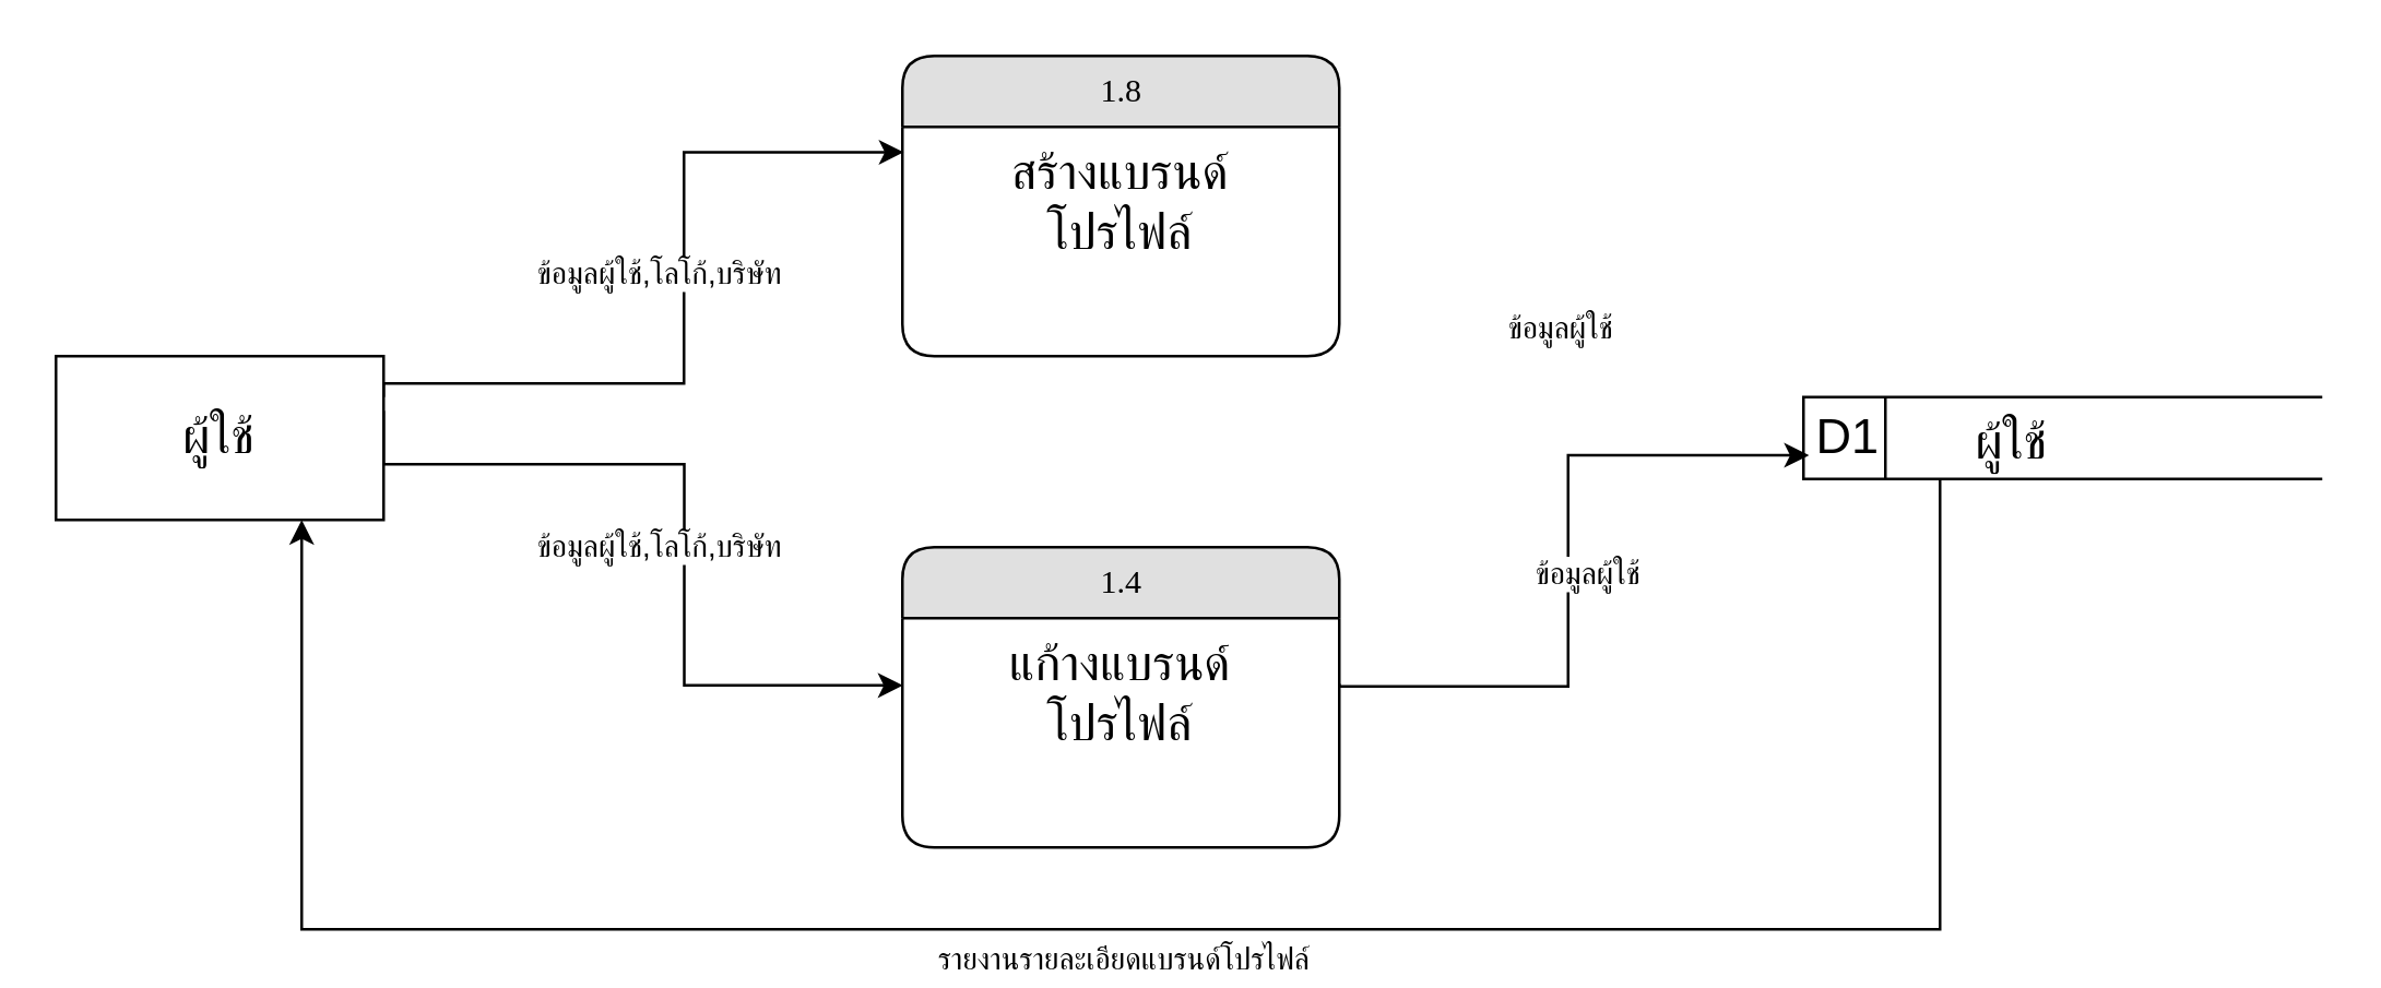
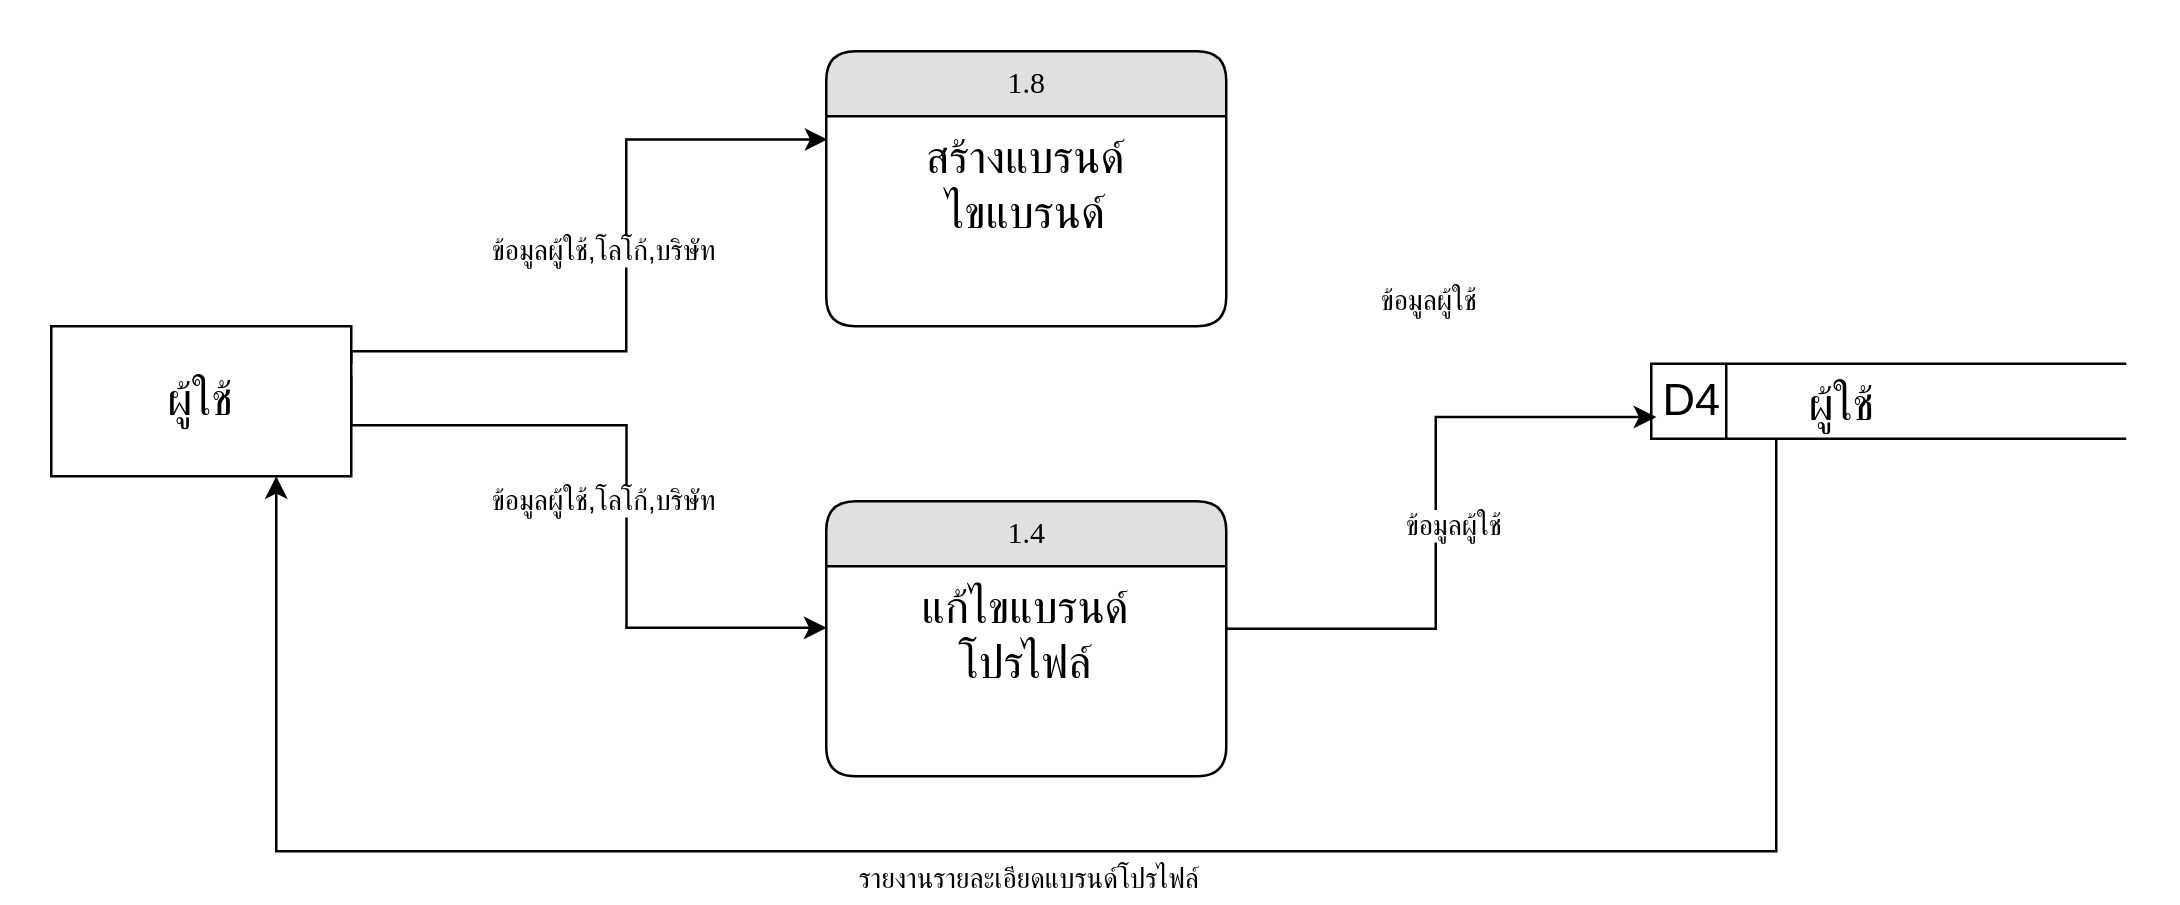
  <mxCell id="0" />
  <mxCell id="1" parent="0" />
  <mxCell id="2" value="1.8" style="swimlane;html=1;fontStyle=0;childLayout=stackLayout;horizontal=1;startSize=26;fillColor=#e0e0e0;horizontalStack=0;resizeParent=1;resizeLast=0;collapsible=1;marginBottom=0;swimlaneFillColor=#ffffff;align=center;rounded=1;shadow=0;comic=0;labelBackgroundColor=none;strokeWidth=1;fontFamily=Verdana;fontSize=12" parent="1" vertex="1"><mxGeometry x="330" y="20" width="160" height="110" as="geometry" /></mxCell>
- <mxCell id="3" value="&lt;span style=&quot;font-size: 18px;&quot;&gt;สร้างแบรนด์&lt;br&gt;โปรไฟล์&lt;/span&gt;" style="text;html=1;strokeColor=none;fillColor=none;spacingLeft=4;spacingRight=4;whiteSpace=wrap;overflow=hidden;rotatable=0;points=[[0,0.5],[1,0.5]];portConstraint=eastwest;align=center;" parent="2" vertex="1"><mxGeometry y="26" width="160" height="54" as="geometry" /></mxCell>
+ <mxCell id="3" value="&lt;span style=&quot;font-size: 18px;&quot;&gt;สร้างแบรนด์&lt;br&gt;ไขแบรนด์&lt;/span&gt;" style="text;html=1;strokeColor=none;fillColor=none;spacingLeft=4;spacingRight=4;whiteSpace=wrap;overflow=hidden;rotatable=0;points=[[0,0.5],[1,0.5]];portConstraint=eastwest;align=center;" parent="2" vertex="1"><mxGeometry y="26" width="160" height="54" as="geometry" /></mxCell>
  <mxCell id="4" value="&lt;span style=&quot;font-size: 18px; text-wrap-mode: nowrap;&quot;&gt;ผู้ใช้&lt;/span&gt;" style="rounded=0;whiteSpace=wrap;html=1;" parent="1" vertex="1"><mxGeometry x="20" y="130" width="120" height="60" as="geometry" /></mxCell>
  <mxCell id="5" value="" style="endArrow=classic;html=1;rounded=0;exitX=1;exitY=0.25;exitDx=0;exitDy=0;entryX=0.003;entryY=0.172;entryDx=0;entryDy=0;entryPerimeter=0;edgeStyle=orthogonalEdgeStyle;" parent="1" source="4" target="3" edge="1"><mxGeometry width="50" height="50" relative="1" as="geometry"><mxPoint x="168.72" y="180" as="sourcePoint" /><mxPoint x="362.24" y="182.404" as="targetPoint" /><Array as="points"><mxPoint x="140" y="140" /><mxPoint x="250" y="140" /><mxPoint x="250" y="55" /></Array></mxGeometry></mxCell>
  <mxCell id="6" value="ข้อมูลผู้ใช้,โลโก้,บริษัท" style="edgeLabel;html=1;align=center;verticalAlign=middle;resizable=0;points=[];rotation=0;" parent="5" vertex="1" connectable="0"><mxGeometry x="-0.064" y="2" relative="1" as="geometry"><mxPoint x="-8" y="-25" as="offset" /></mxGeometry></mxCell>
  <mxCell id="7" value="" style="group" parent="1" vertex="1" connectable="0"><mxGeometry x="660" y="145" width="190" height="30" as="geometry" /></mxCell>
- <mxCell id="8" value="&lt;font style=&quot;font-size: 18px;&quot;&gt;D1&lt;/font&gt;" style="html=1;dashed=0;whiteSpace=wrap;shape=mxgraph.dfd.dataStoreID;align=left;spacingLeft=3;points=[[0,0],[0.5,0],[1,0],[0,0.5],[1,0.5],[0,1],[0.5,1],[1,1]];container=0;" parent="7" vertex="1"><mxGeometry width="190" height="30" as="geometry" /></mxCell>
+ <mxCell id="8" value="&lt;font style=&quot;font-size: 18px;&quot;&gt;D4&lt;/font&gt;" style="html=1;dashed=0;whiteSpace=wrap;shape=mxgraph.dfd.dataStoreID;align=left;spacingLeft=3;points=[[0,0],[0.5,0],[1,0],[0,0.5],[1,0.5],[0,1],[0.5,1],[1,1]];container=0;" parent="7" vertex="1"><mxGeometry width="190" height="30" as="geometry" /></mxCell>
  <mxCell id="9" value="&lt;font style=&quot;font-size: 18px; font-weight: normal;&quot;&gt;ผู้ใช้&lt;/font&gt;" style="text;strokeColor=none;fillColor=none;html=1;fontSize=24;fontStyle=1;verticalAlign=middle;align=center;container=0;" parent="7" vertex="1"><mxGeometry x="28.5" width="95" height="30" as="geometry" /></mxCell>
  <mxCell id="10" value="ข้อมูลผู้ใช้" style="edgeLabel;html=1;align=center;verticalAlign=middle;resizable=0;points=[];" parent="1" vertex="1" connectable="0"><mxGeometry x="570.002" y="119.996" as="geometry" /></mxCell>
  <mxCell id="11" value="1.4" style="swimlane;html=1;fontStyle=0;childLayout=stackLayout;horizontal=1;startSize=26;fillColor=#e0e0e0;horizontalStack=0;resizeParent=1;resizeLast=0;collapsible=1;marginBottom=0;swimlaneFillColor=#ffffff;align=center;rounded=1;shadow=0;comic=0;labelBackgroundColor=none;strokeWidth=1;fontFamily=Verdana;fontSize=12" parent="1" vertex="1"><mxGeometry x="330" y="200" width="160" height="110" as="geometry" /></mxCell>
- <mxCell id="12" value="&lt;span style=&quot;font-size: 18px;&quot;&gt;แก้างแบรนด์&lt;br&gt;โปรไฟล์&lt;/span&gt;" style="text;html=1;strokeColor=none;fillColor=none;spacingLeft=4;spacingRight=4;whiteSpace=wrap;overflow=hidden;rotatable=0;points=[[0,0.5],[1,0.5]];portConstraint=eastwest;align=center;" parent="11" vertex="1"><mxGeometry y="26" width="160" height="54" as="geometry" /></mxCell>
+ <mxCell id="12" value="&lt;span style=&quot;font-size: 18px;&quot;&gt;แก้ไขแบรนด์&lt;br&gt;โปรไฟล์&lt;/span&gt;" style="text;html=1;strokeColor=none;fillColor=none;spacingLeft=4;spacingRight=4;whiteSpace=wrap;overflow=hidden;rotatable=0;points=[[0,0.5],[1,0.5]];portConstraint=eastwest;align=center;" parent="11" vertex="1"><mxGeometry y="26" width="160" height="54" as="geometry" /></mxCell>
  <mxCell id="13" value="" style="endArrow=classic;html=1;rounded=0;exitX=0.999;exitY=0.656;exitDx=0;exitDy=0;entryX=0.003;entryY=0.172;entryDx=0;entryDy=0;entryPerimeter=0;edgeStyle=orthogonalEdgeStyle;exitPerimeter=0;" parent="1" edge="1"><mxGeometry width="50" height="50" relative="1" as="geometry"><mxPoint x="140" y="150" as="sourcePoint" /><mxPoint x="330.12" y="250.64" as="targetPoint" /><Array as="points"><mxPoint x="250.12" y="169.64" /><mxPoint x="250.12" y="250.64" /></Array></mxGeometry></mxCell>
  <mxCell id="14" value="ข้อมูลผู้ใช้,โลโก้,บริษัท" style="edgeLabel;html=1;align=center;verticalAlign=middle;resizable=0;points=[];rotation=0;" parent="13" vertex="1" connectable="0"><mxGeometry x="-0.064" y="2" relative="1" as="geometry"><mxPoint x="-12" y="24" as="offset" /></mxGeometry></mxCell>
  <mxCell id="15" value="" style="endArrow=classic;html=1;rounded=0;exitX=1.017;exitY=0.18;exitDx=0;exitDy=0;exitPerimeter=0;entryX=-0.009;entryY=0.711;entryDx=0;entryDy=0;entryPerimeter=0;edgeStyle=orthogonalEdgeStyle;" parent="1" edge="1"><mxGeometry width="50" height="50" relative="1" as="geometry"><mxPoint x="490" y="250" as="sourcePoint" /><mxPoint x="662.04" y="166.33" as="targetPoint" /><Array as="points"><mxPoint x="573.75" y="251" /><mxPoint x="573.75" y="166" /></Array></mxGeometry></mxCell>
  <mxCell id="16" value="ข้อมูลผู้ใช้" style="edgeLabel;html=1;align=center;verticalAlign=middle;resizable=0;points=[];" parent="1" vertex="1" connectable="0"><mxGeometry x="580.002" y="209.996" as="geometry" /></mxCell>
  <mxCell id="17" value="" style="endArrow=classic;html=1;rounded=0;exitX=0.999;exitY=0.656;exitDx=0;exitDy=0;edgeStyle=orthogonalEdgeStyle;exitPerimeter=0;entryX=0.5;entryY=1;entryDx=0;entryDy=0;" parent="1" edge="1"><mxGeometry width="50" height="50" relative="1" as="geometry"><mxPoint x="710" y="175" as="sourcePoint" /><mxPoint x="110" y="190" as="targetPoint" /><Array as="points"><mxPoint x="710" y="340" /><mxPoint x="110" y="340" /></Array></mxGeometry></mxCell>
  <mxCell id="18" value="รายงานรายละเอียดแบรนด์โปรไฟล์" style="edgeLabel;html=1;align=center;verticalAlign=middle;resizable=0;points=[];rotation=0;" parent="17" vertex="1" connectable="0"><mxGeometry x="-0.064" y="2" relative="1" as="geometry"><mxPoint x="-37" y="8" as="offset" /></mxGeometry></mxCell>
